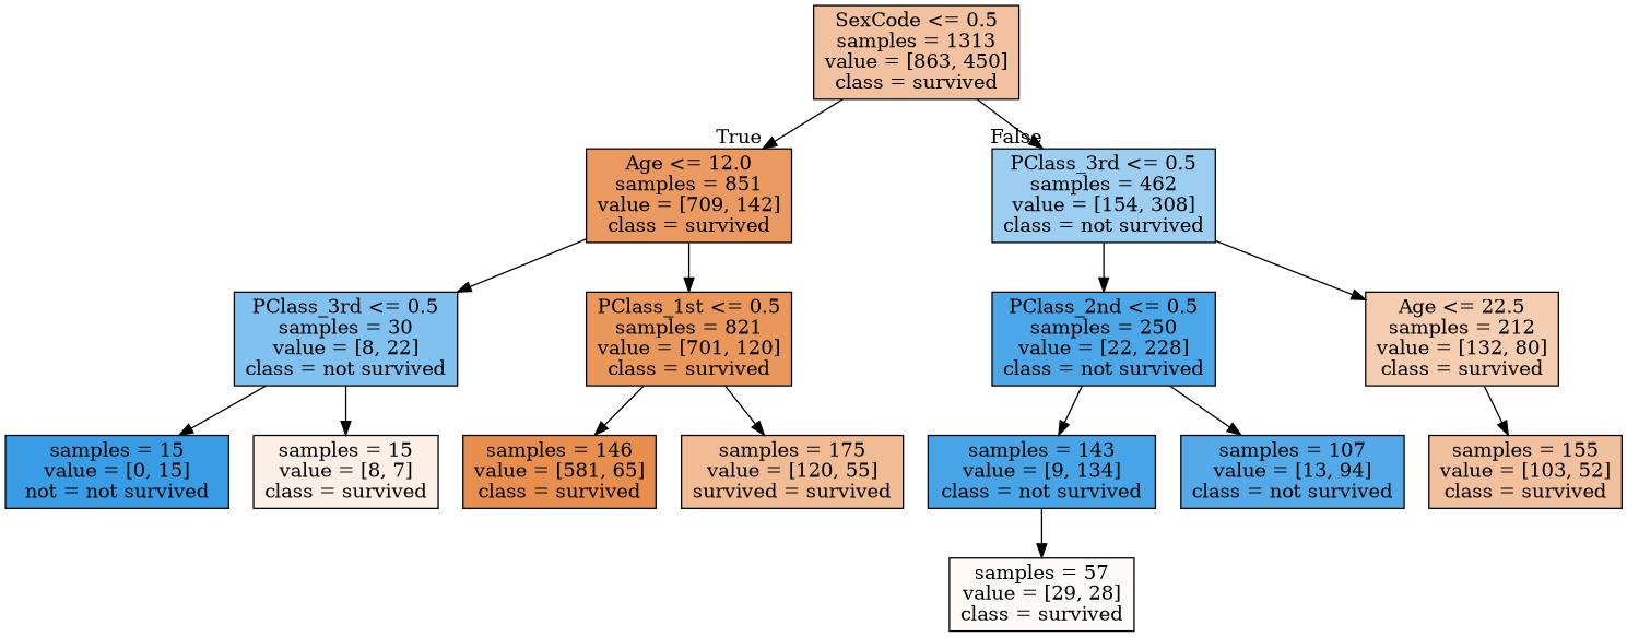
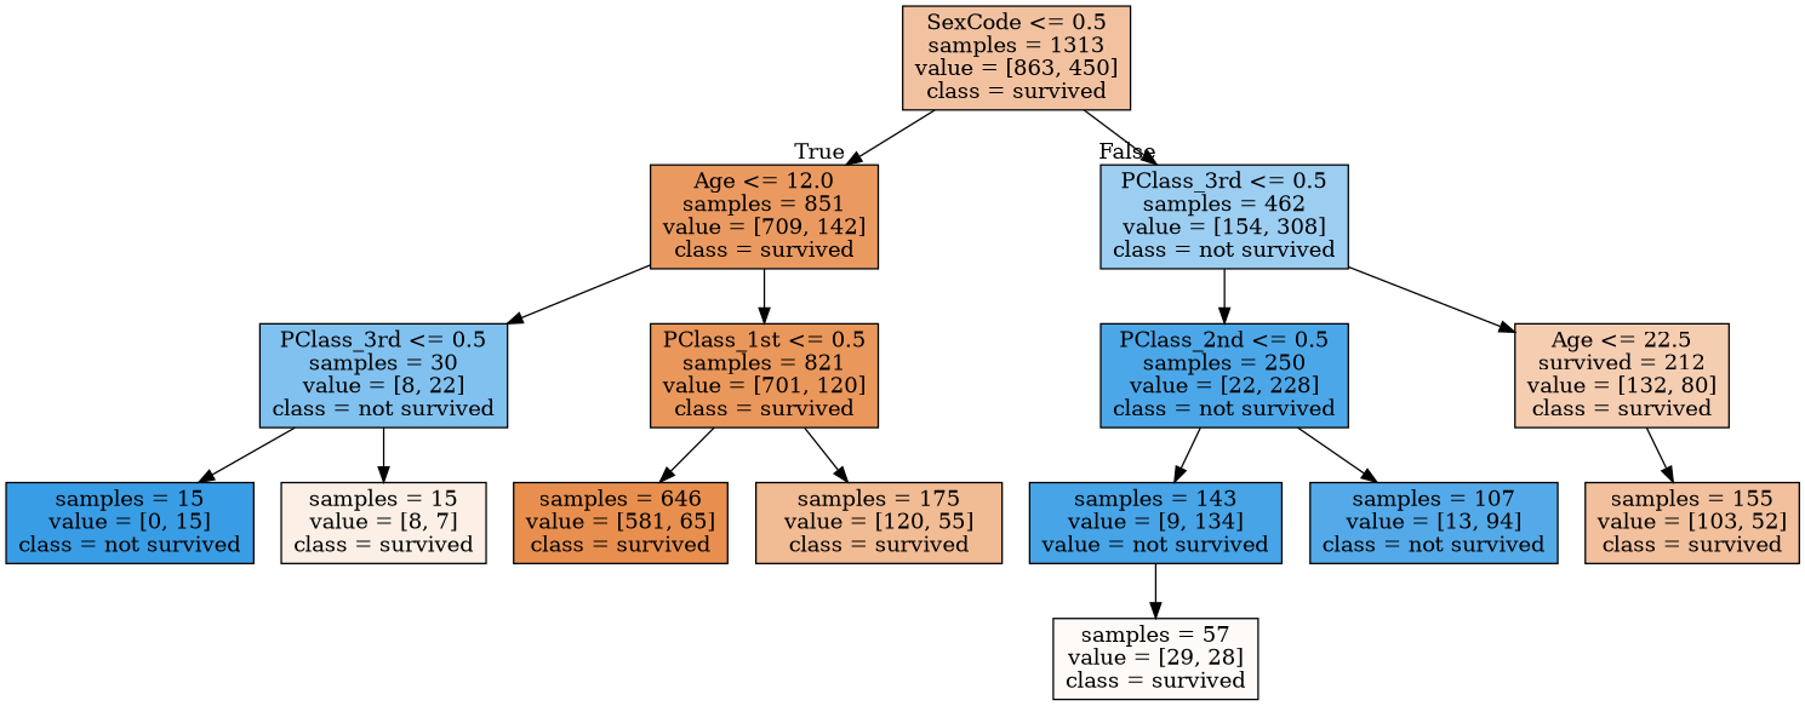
  digraph {
    node [color=black shape=box style=filled]
    n1 [fillcolor="#e581397a" label="SexCode <= 0.5\nsamples = 1313\nvalue = [863, 450]\nclass = survived"]
    n2 [fillcolor="#e58139cc" label="Age <= 12.0\nsamples = 851\nvalue = [709, 142]\nclass = survived"]
    n3 [fillcolor="#399de57f" label="PClass_3rd <= 0.5\nsamples = 462\nvalue = [154, 308]\nclass = not survived"]
    n4 [fillcolor="#399de5a2" label="PClass_3rd <= 0.5\nsamples = 30\nvalue = [8, 22]\nclass = not survived"]
    n5 [fillcolor="#e58139d3" label="PClass_1st <= 0.5\nsamples = 821\nvalue = [701, 120]\nclass = survived"]
    n6 [fillcolor="#399de5e6" label="PClass_2nd <= 0.5\nsamples = 250\nvalue = [22, 228]\nclass = not survived"]
-   n7 [fillcolor="#e5813964" label="Age <= 22.5\nsamples = 212\nvalue = [132, 80]\nclass = survived"]
-   n8 [fillcolor="#399de5ff" label="samples = 15\nvalue = [0, 15]\nnot = not survived"]
+   n7 [fillcolor="#e5813964" label="Age <= 22.5\nsurvived = 212\nvalue = [132, 80]\nclass = survived"]
+   n8 [fillcolor="#399de5ff" label="samples = 15\nvalue = [0, 15]\nclass = not survived"]
    n9 [fillcolor="#e5813920" label="samples = 15\nvalue = [8, 7]\nclass = survived"]
-   n10 [fillcolor="#e58139e2" label="samples = 146\nvalue = [581, 65]\nclass = survived"]
-   n11 [fillcolor="#e581398a" label="samples = 175\nvalue = [120, 55]\nsurvived = survived"]
-   n12 [fillcolor="#399de5ee" label="samples = 143\nvalue = [9, 134]\nclass = not survived"]
+   n10 [fillcolor="#e58139e2" label="samples = 646\nvalue = [581, 65]\nclass = survived"]
+   n11 [fillcolor="#e581398a" label="samples = 175\nvalue = [120, 55]\nclass = survived"]
+   n12 [fillcolor="#399de5ee" label="samples = 143\nvalue = [9, 134]\nvalue = not survived"]
    n13 [fillcolor="#399de5dc" label="samples = 107\nvalue = [13, 94]\nclass = not survived"]
    n14 [fillcolor="#e581397e" label="samples = 155\nvalue = [103, 52]\nclass = survived"]
    n15 [fillcolor="#e5813909" label="samples = 57\nvalue = [29, 28]\nclass = survived"]
    n1 -> n2 [headlabel=True labelangle=45 labeldistance=2.5]
    n1 -> n3 [headlabel=False labelangle=-45 labeldistance=2.5]
    n2 -> n4
    n2 -> n5
    n3 -> n6
    n3 -> n7
    n4 -> n8
    n4 -> n9
    n5 -> n10
    n5 -> n11
    n6 -> n12
    n6 -> n13
    n7 -> n14
    n12 -> n15
  }
